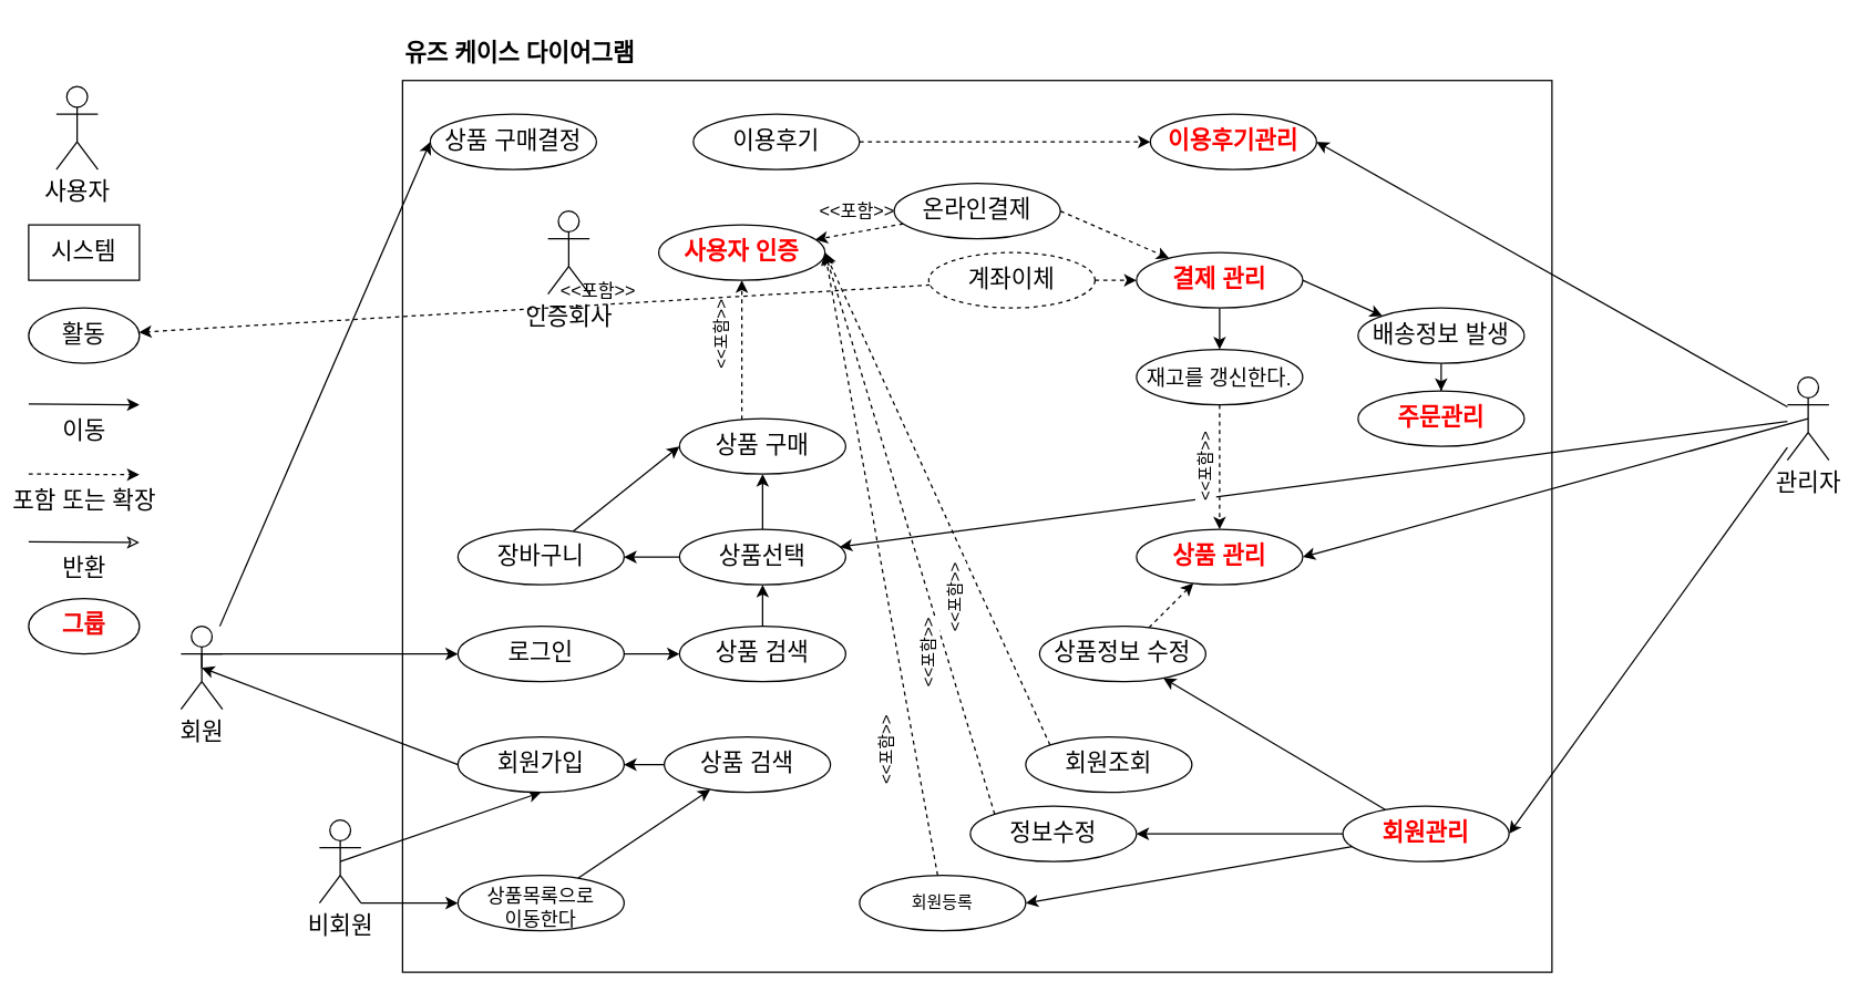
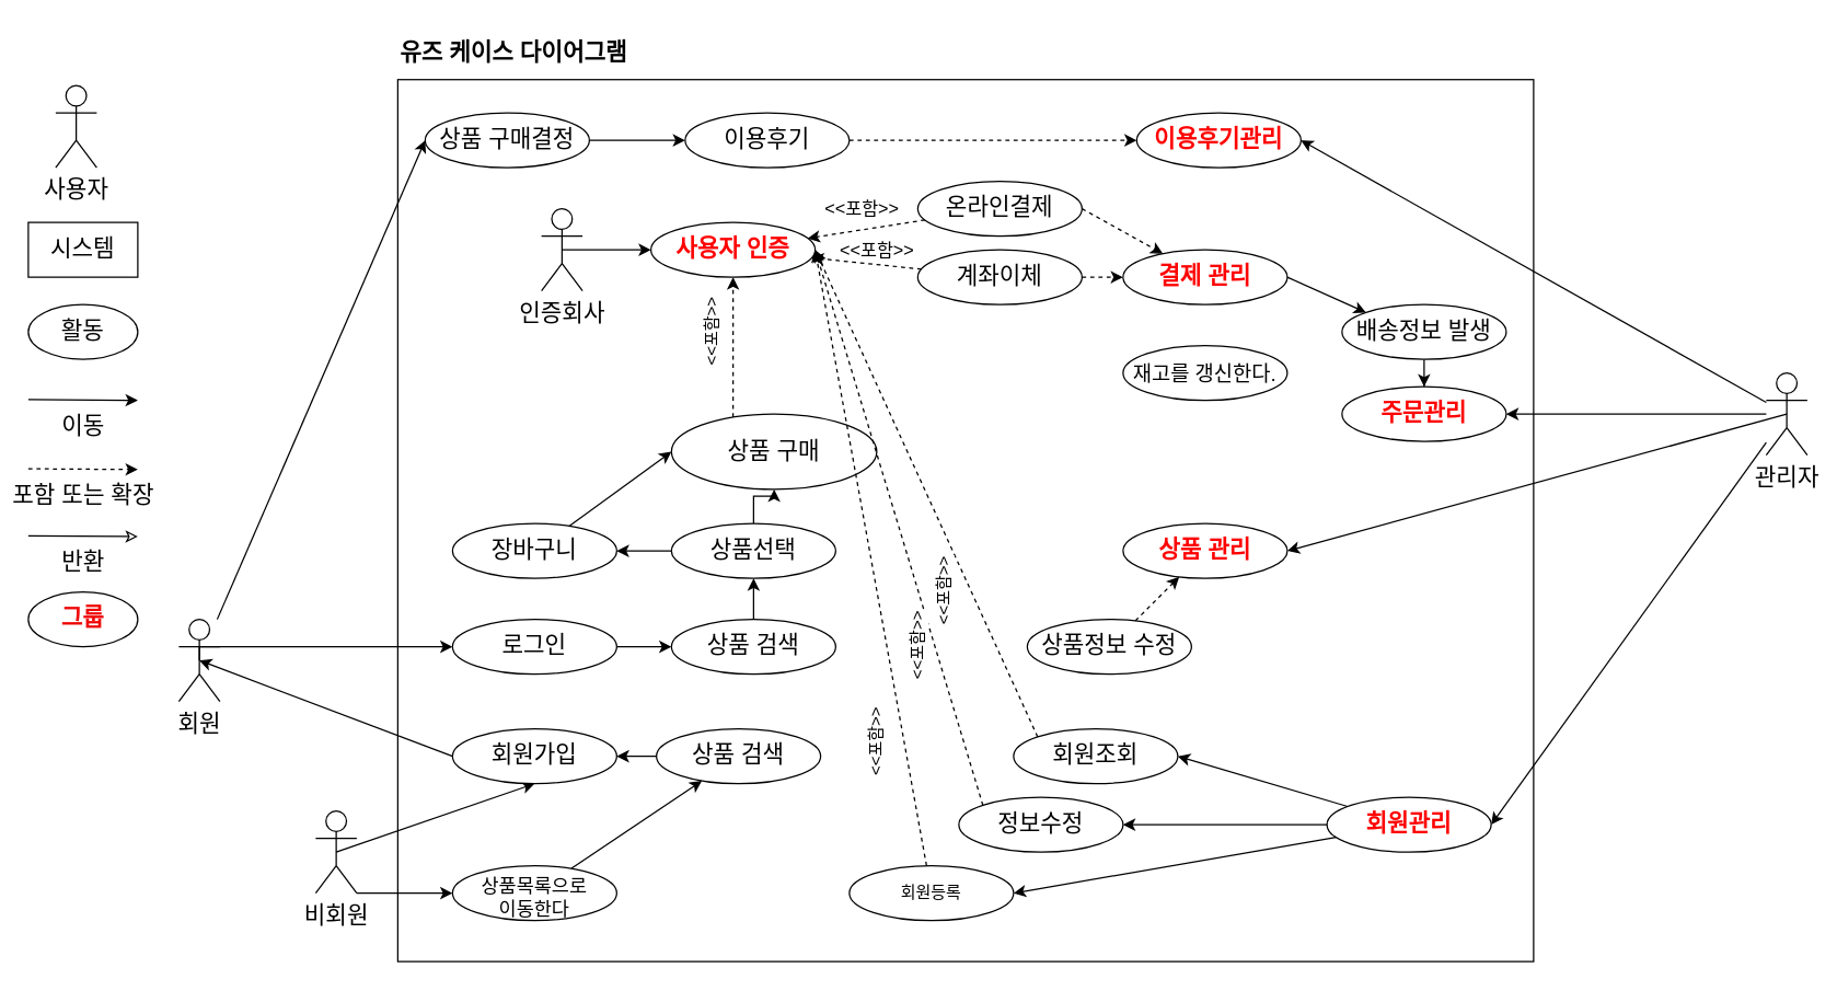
  <mxCell id="0" />
  <mxCell id="1" parent="0" />
  <mxCell id="2" value="" style="rounded=0;whiteSpace=wrap;html=1;movable=0;resizable=0;rotatable=0;deletable=0;editable=0;locked=1;connectable=0;" parent="1" vertex="1"><mxGeometry x="290" y="57.679" width="830" height="644.321" as="geometry" /></mxCell>
  <mxCell id="3" style="rounded=0;orthogonalLoop=1;jettySize=auto;html=1;exitX=0.5;exitY=0.5;exitDx=0;exitDy=0;exitPerimeter=0;entryX=1;entryY=0.5;entryDx=0;entryDy=0;fontSize=17;" parent="1" source="7" target="25" edge="1"><mxGeometry relative="1" as="geometry" /></mxCell>
  <mxCell id="4" value="" style="rounded=0;orthogonalLoop=1;jettySize=auto;html=1;entryX=1;entryY=0.5;entryDx=0;entryDy=0;fontSize=17;" parent="1" source="7" target="30" edge="1"><mxGeometry relative="1" as="geometry"><mxPoint x="1070" y="12" as="targetPoint" /></mxGeometry></mxCell>
- <mxCell id="5" value="" style="rounded=0;orthogonalLoop=1;jettySize=auto;html=1;fontSize=17;" parent="1" source="7" target="22" edge="1"><mxGeometry relative="1" as="geometry"><mxPoint x="1045" y="602" as="targetPoint" /></mxGeometry></mxCell>
+ <mxCell id="5" value="" style="rounded=0;orthogonalLoop=1;jettySize=auto;html=1;entryX=1;entryY=0.5;entryDx=0;entryDy=0;fontSize=17;" parent="1" source="7" target="48" edge="1"><mxGeometry relative="1" as="geometry"><mxPoint x="1045" y="602" as="targetPoint" /></mxGeometry></mxCell>
  <mxCell id="6" value="" style="rounded=0;orthogonalLoop=1;jettySize=auto;html=1;entryX=1;entryY=0.5;entryDx=0;entryDy=0;fontSize=17;" parent="1" source="7" target="53" edge="1"><mxGeometry relative="1" as="geometry"><mxPoint x="1045" y="602" as="targetPoint" /></mxGeometry></mxCell>
  <mxCell id="7" value="관리자" style="shape=umlActor;verticalLabelPosition=bottom;verticalAlign=top;html=1;outlineConnect=0;fontSize=17;" parent="1" vertex="1"><mxGeometry x="1290" y="272" width="30" height="60" as="geometry" /></mxCell>
  <mxCell id="8" style="rounded=0;orthogonalLoop=1;jettySize=auto;html=1;exitX=0.5;exitY=0.5;exitDx=0;exitDy=0;exitPerimeter=0;entryX=0.5;entryY=1;entryDx=0;entryDy=0;fontSize=17;" parent="1" source="10" target="15" edge="1"><mxGeometry relative="1" as="geometry" /></mxCell>
  <mxCell id="9" value="" style="edgeStyle=orthogonalEdgeStyle;rounded=0;orthogonalLoop=1;jettySize=auto;html=1;entryX=0;entryY=0.5;entryDx=0;entryDy=0;fontSize=17;" parent="1" source="10" target="27" edge="1"><mxGeometry relative="1" as="geometry"><Array as="points"><mxPoint x="320" y="652" /><mxPoint x="320" y="652" /></Array></mxGeometry></mxCell>
  <mxCell id="10" value="비회원" style="shape=umlActor;verticalLabelPosition=bottom;verticalAlign=top;html=1;outlineConnect=0;fontSize=17;" parent="1" vertex="1"><mxGeometry x="230" y="592" width="30" height="60" as="geometry" /></mxCell>
  <mxCell id="11" style="edgeStyle=orthogonalEdgeStyle;rounded=0;orthogonalLoop=1;jettySize=auto;html=1;exitX=0.5;exitY=0.5;exitDx=0;exitDy=0;exitPerimeter=0;entryX=0;entryY=0.5;entryDx=0;entryDy=0;fontSize=17;" parent="1" source="13" target="17" edge="1"><mxGeometry relative="1" as="geometry"><Array as="points"><mxPoint x="145" y="472" /></Array></mxGeometry></mxCell>
  <mxCell id="12" value="" style="rounded=0;orthogonalLoop=1;jettySize=auto;html=1;entryX=0;entryY=0.5;entryDx=0;entryDy=0;fontSize=17;" parent="1" source="13" target="29" edge="1"><mxGeometry relative="1" as="geometry"><mxPoint x="350" y="137" as="targetPoint" /></mxGeometry></mxCell>
  <mxCell id="13" value="회원" style="shape=umlActor;verticalLabelPosition=bottom;verticalAlign=top;html=1;outlineConnect=0;fontSize=17;" parent="1" vertex="1"><mxGeometry x="130" y="452" width="30" height="60" as="geometry" /></mxCell>
  <mxCell id="14" style="rounded=0;orthogonalLoop=1;jettySize=auto;html=1;exitX=0;exitY=0.5;exitDx=0;exitDy=0;entryX=0.5;entryY=0.5;entryDx=0;entryDy=0;entryPerimeter=0;fontSize=17;" parent="1" source="15" target="13" edge="1"><mxGeometry relative="1" as="geometry"><mxPoint x="230" y="622" as="targetPoint" /></mxGeometry></mxCell>
  <mxCell id="15" value="회원가입" style="ellipse;whiteSpace=wrap;html=1;fontSize=17;" parent="1" vertex="1"><mxGeometry x="330" y="532" width="120" height="40" as="geometry" /></mxCell>
  <mxCell id="16" value="" style="edgeStyle=orthogonalEdgeStyle;rounded=0;orthogonalLoop=1;jettySize=auto;html=1;fontSize=17;" parent="1" source="17" target="19" edge="1"><mxGeometry relative="1" as="geometry" /></mxCell>
  <mxCell id="17" value="로그인" style="ellipse;whiteSpace=wrap;html=1;fontSize=17;" parent="1" vertex="1"><mxGeometry x="330" y="452" width="120" height="40" as="geometry" /></mxCell>
  <mxCell id="18" value="" style="edgeStyle=orthogonalEdgeStyle;rounded=0;orthogonalLoop=1;jettySize=auto;html=1;fontSize=17;" parent="1" source="19" target="22" edge="1"><mxGeometry relative="1" as="geometry" /></mxCell>
  <mxCell id="19" value="상품 검색" style="ellipse;whiteSpace=wrap;html=1;fontSize=17;" parent="1" vertex="1"><mxGeometry x="490" y="452" width="120" height="40" as="geometry" /></mxCell>
  <mxCell id="20" value="" style="edgeStyle=orthogonalEdgeStyle;rounded=0;orthogonalLoop=1;jettySize=auto;html=1;fontSize=17;" parent="1" source="22" target="24" edge="1"><mxGeometry relative="1" as="geometry" /></mxCell>
  <mxCell id="21" value="" style="edgeStyle=orthogonalEdgeStyle;rounded=0;orthogonalLoop=1;jettySize=auto;html=1;fontSize=17;" parent="1" source="22" target="32" edge="1"><mxGeometry relative="1" as="geometry" /></mxCell>
  <mxCell id="22" value="상품선택" style="ellipse;whiteSpace=wrap;html=1;fontSize=17;" parent="1" vertex="1"><mxGeometry x="490" y="382" width="120" height="40" as="geometry" /></mxCell>
  <mxCell id="23" value="&amp;lt;&amp;lt;포함&amp;gt;&amp;gt;" style="edgeStyle=orthogonalEdgeStyle;rounded=0;orthogonalLoop=1;jettySize=auto;dashed=1;entryX=0.5;entryY=1;entryDx=0;entryDy=0;html=1;labelPosition=center;verticalLabelPosition=middle;align=center;verticalAlign=middle;horizontal=0;fontSize=12;" parent="1" source="24" target="34" edge="1"><mxGeometry x="0.205" y="15" relative="1" as="geometry"><mxPoint x="550" y="222" as="targetPoint" /><mxPoint as="offset" /><Array as="points"><mxPoint x="535" y="282" /><mxPoint x="535" y="282" /></Array></mxGeometry></mxCell>
- <mxCell id="24" value="상품 구매" style="ellipse;whiteSpace=wrap;html=1;fontSize=17;" parent="1" vertex="1"><mxGeometry x="490" y="302" width="120" height="40" as="geometry" /></mxCell>
+ <mxCell id="24" value="상품 구매" style="ellipse;whiteSpace=wrap;html=1;fontSize=17;" parent="1" vertex="1"><mxGeometry x="490" y="302" width="150" height="55" as="geometry" /></mxCell>
  <mxCell id="25" value="상품 관리" style="ellipse;whiteSpace=wrap;html=1;fontColor=#FF0000;fontStyle=1;fontSize=17;" parent="1" vertex="1"><mxGeometry x="820" y="382" width="120" height="40" as="geometry" /></mxCell>
  <mxCell id="26" value="" style="rounded=0;orthogonalLoop=1;jettySize=auto;html=1;fontSize=17;" parent="1" source="27" target="67" edge="1"><mxGeometry relative="1" as="geometry" /></mxCell>
  <mxCell id="27" value="상품목록으로&lt;br style=&quot;font-size: 14px;&quot;&gt;이동한다" style="ellipse;whiteSpace=wrap;html=1;verticalAlign=top;strokeColor=default;fontSize=14;" parent="1" vertex="1"><mxGeometry x="330" y="632" width="120" height="40" as="geometry" /></mxCell>
+ <mxCell id="28" value="" style="edgeStyle=orthogonalEdgeStyle;rounded=0;orthogonalLoop=1;jettySize=auto;html=1;fontSize=17;" parent="1" source="29" target="73" edge="1"><mxGeometry relative="1" as="geometry" /></mxCell>
  <mxCell id="29" value="상품 구매결정" style="ellipse;whiteSpace=wrap;html=1;fontSize=17;" parent="1" vertex="1"><mxGeometry x="310" y="82" width="120" height="40" as="geometry" /></mxCell>
  <mxCell id="30" value="이용후기관리" style="ellipse;whiteSpace=wrap;html=1;fontColor=#FF0000;fontStyle=1;fontSize=17;" parent="1" vertex="1"><mxGeometry x="830" y="82" width="120" height="40" as="geometry" /></mxCell>
  <mxCell id="31" value="" style="rounded=0;orthogonalLoop=1;jettySize=auto;html=1;entryX=0;entryY=0.5;entryDx=0;entryDy=0;fontSize=17;" parent="1" source="32" target="24" edge="1"><mxGeometry relative="1" as="geometry"><mxPoint x="430" y="72" as="targetPoint" /></mxGeometry></mxCell>
  <mxCell id="32" value="장바구니" style="ellipse;whiteSpace=wrap;html=1;fontSize=17;" parent="1" vertex="1"><mxGeometry x="330" y="382" width="120" height="40" as="geometry" /></mxCell>
+ <mxCell id="33" value="" style="edgeStyle=orthogonalEdgeStyle;rounded=0;orthogonalLoop=1;jettySize=auto;html=1;entryX=0;entryY=0.5;entryDx=0;entryDy=0;exitX=0.5;exitY=0.5;exitDx=0;exitDy=0;exitPerimeter=0;fontSize=17;" parent="1" source="69" target="34" edge="1"><mxGeometry relative="1" as="geometry"><mxPoint x="400" y="202" as="targetPoint" /><Array as="points" /></mxGeometry></mxCell>
  <mxCell id="34" value="사용자 인증" style="ellipse;whiteSpace=wrap;html=1;movable=1;resizable=1;rotatable=1;deletable=1;editable=1;locked=0;connectable=1;fontColor=#FF0000;fontStyle=1;fontSize=17;" parent="1" vertex="1"><mxGeometry x="475" y="162" width="120" height="40" as="geometry" /></mxCell>
  <mxCell id="35" value="&amp;lt;&amp;lt;포함&amp;gt;&amp;gt;" style="rounded=0;orthogonalLoop=1;jettySize=auto;html=1;dashed=1;fontSize=13;" parent="1" source="37" target="34" edge="1"><mxGeometry x="0.003" y="-15" relative="1" as="geometry"><mxPoint as="offset" /></mxGeometry></mxCell>
  <mxCell id="36" value="" style="rounded=0;orthogonalLoop=1;jettySize=auto;html=1;dashed=1;exitX=1;exitY=0.5;exitDx=0;exitDy=0;fontSize=17;" parent="1" source="37" target="42" edge="1"><mxGeometry relative="1" as="geometry" /></mxCell>
- <mxCell id="37" value="온라인결제" style="ellipse;whiteSpace=wrap;html=1;movable=1;resizable=1;rotatable=1;deletable=1;editable=1;locked=0;connectable=1;fontSize=17;" parent="1" vertex="1"><mxGeometry x="645" y="132" width="120" height="40" as="geometry" /></mxCell>
- <mxCell id="38" value="&amp;lt;&amp;lt;포함&amp;gt;&amp;gt;" style="rounded=0;orthogonalLoop=1;jettySize=auto;html=1;dashed=1;fontSize=13;" parent="1" source="39" target="60" edge="1"><mxGeometry x="-0.16" y="-11" relative="1" as="geometry"><mxPoint as="offset" /></mxGeometry></mxCell>
- <mxCell id="39" value="계좌이체" style="ellipse;whiteSpace=wrap;html=1;movable=1;resizable=1;rotatable=1;deletable=1;editable=1;locked=0;connectable=1;fontSize=17;dashed=1;" parent="1" vertex="1"><mxGeometry x="670" y="182" width="120" height="40" as="geometry" /></mxCell>
- <mxCell id="40" value="" style="edgeStyle=orthogonalEdgeStyle;rounded=0;orthogonalLoop=1;jettySize=auto;html=1;fontSize=17;" parent="1" source="42" target="45" edge="1"><mxGeometry relative="1" as="geometry" /></mxCell>
+ <mxCell id="37" value="온라인결제" style="ellipse;whiteSpace=wrap;html=1;movable=1;resizable=1;rotatable=1;deletable=1;editable=1;locked=0;connectable=1;fontSize=17;" parent="1" vertex="1"><mxGeometry x="670" y="132" width="120" height="40" as="geometry" /></mxCell>
+ <mxCell id="38" value="&amp;lt;&amp;lt;포함&amp;gt;&amp;gt;" style="rounded=0;orthogonalLoop=1;jettySize=auto;html=1;dashed=1;fontSize=13;" parent="1" source="39" target="34" edge="1"><mxGeometry x="-0.16" y="-11" relative="1" as="geometry"><mxPoint as="offset" /></mxGeometry></mxCell>
+ <mxCell id="39" value="계좌이체" style="ellipse;whiteSpace=wrap;html=1;movable=1;resizable=1;rotatable=1;deletable=1;editable=1;locked=0;connectable=1;fontSize=17;" parent="1" vertex="1"><mxGeometry x="670" y="182" width="120" height="40" as="geometry" /></mxCell>
  <mxCell id="41" value="" style="rounded=0;orthogonalLoop=1;jettySize=auto;html=1;exitX=1;exitY=0.5;exitDx=0;exitDy=0;entryX=0;entryY=0;entryDx=0;entryDy=0;fontSize=17;" parent="1" source="42" target="70" edge="1"><mxGeometry relative="1" as="geometry" /></mxCell>
  <mxCell id="42" value="결제 관리" style="ellipse;whiteSpace=wrap;html=1;movable=1;resizable=1;rotatable=1;deletable=1;editable=1;locked=0;connectable=1;fontColor=#FF0000;fontStyle=1;fontSize=17;" parent="1" vertex="1"><mxGeometry x="820" y="182" width="120" height="40" as="geometry" /></mxCell>
  <mxCell id="43" value="" style="endArrow=classic;html=1;rounded=0;entryX=0;entryY=0.5;entryDx=0;entryDy=0;exitX=1;exitY=0.5;exitDx=0;exitDy=0;dashed=1;fontSize=17;" parent="1" source="39" target="42" edge="1"><mxGeometry width="50" height="50" relative="1" as="geometry"><mxPoint x="540" y="322" as="sourcePoint" /><mxPoint x="590" y="272" as="targetPoint" /></mxGeometry></mxCell>
- <mxCell id="44" value="&amp;lt;&amp;lt;포함&amp;gt;&amp;gt;" style="edgeStyle=orthogonalEdgeStyle;rounded=0;orthogonalLoop=1;jettySize=auto;html=1;dashed=1;horizontal=0;fontSize=12;" parent="1" source="45" target="25" edge="1"><mxGeometry y="-10" relative="1" as="geometry"><mxPoint as="offset" /></mxGeometry></mxCell>
  <mxCell id="45" value="재고를 갱신한다." style="ellipse;whiteSpace=wrap;html=1;fontSize=15;" parent="1" vertex="1"><mxGeometry x="820" y="252" width="120" height="40" as="geometry" /></mxCell>
  <mxCell id="46" value="" style="rounded=0;orthogonalLoop=1;jettySize=auto;html=1;dashed=1;fontSize=17;" parent="1" source="47" target="25" edge="1"><mxGeometry relative="1" as="geometry" /></mxCell>
  <mxCell id="47" value="상품정보 수정" style="ellipse;whiteSpace=wrap;html=1;fontSize=17;" parent="1" vertex="1"><mxGeometry x="750" y="452" width="120" height="40" as="geometry" /></mxCell>
  <mxCell id="48" value="주문관리" style="ellipse;whiteSpace=wrap;html=1;fontColor=#FF0000;fontStyle=1;fontSize=17;" parent="1" vertex="1"><mxGeometry y="282" width="120" height="40" as="geometry" x="980" /></mxCell>
  <mxCell id="49" value="" style="edgeStyle=orthogonalEdgeStyle;rounded=0;orthogonalLoop=1;jettySize=auto;html=1;fontSize=17;" parent="1" source="70" target="48" edge="1"><mxGeometry relative="1" as="geometry" /></mxCell>
- <mxCell id="50" value="" style="rounded=0;orthogonalLoop=1;jettySize=auto;html=1;fontSize=17;" parent="1" source="53" target="47" edge="1"><mxGeometry relative="1" as="geometry" /></mxCell>
+ <mxCell id="50" value="" style="rounded=0;orthogonalLoop=1;jettySize=auto;html=1;entryX=1;entryY=0.5;entryDx=0;entryDy=0;fontSize=17;" parent="1" source="53" target="72" edge="1"><mxGeometry relative="1" as="geometry" /></mxCell>
  <mxCell id="51" value="" style="rounded=0;orthogonalLoop=1;jettySize=auto;html=1;entryX=1;entryY=0.5;entryDx=0;entryDy=0;fontSize=17;" parent="1" source="53" target="54" edge="1"><mxGeometry relative="1" as="geometry" /></mxCell>
  <mxCell id="52" value="" style="rounded=0;orthogonalLoop=1;jettySize=auto;html=1;entryX=1;entryY=0.5;entryDx=0;entryDy=0;fontSize=17;" parent="1" source="53" target="71" edge="1"><mxGeometry relative="1" as="geometry"><mxPoint x="945" y="722" as="targetPoint" /></mxGeometry></mxCell>
  <mxCell id="53" value="회원관리" style="ellipse;whiteSpace=wrap;html=1;fontColor=#FF0000;fontStyle=1;fontSize=17;" parent="1" vertex="1"><mxGeometry x="969" y="582" width="120" height="40" as="geometry" /></mxCell>
  <mxCell id="54" value="정보수정" style="ellipse;whiteSpace=wrap;html=1;fontColor=#000000;fontStyle=0;fontSize=17;" parent="1" vertex="1"><mxGeometry x="700" y="582" width="120" height="40" as="geometry" /></mxCell>
  <mxCell id="55" value="&amp;lt;&amp;lt;포함&amp;gt;&amp;gt;" style="rounded=0;orthogonalLoop=1;jettySize=auto;html=1;entryX=1;entryY=0.5;entryDx=0;entryDy=0;dashed=1;horizontal=0;fontSize=12;" parent="1" source="71" target="34" edge="1"><mxGeometry x="-0.584" y="20" relative="1" as="geometry"><mxPoint x="560" y="652" as="targetPoint" /><mxPoint as="offset" /></mxGeometry></mxCell>
  <mxCell id="56" value="" style="group;fontSize=17;" parent="1" vertex="1" connectable="0"><mxGeometry x="20" y="62" width="80" height="410" as="geometry" /></mxCell>
  <mxCell id="57" value="사용자" style="shape=umlActor;verticalLabelPosition=bottom;verticalAlign=top;html=1;outlineConnect=0;fontSize=17;" parent="56" vertex="1"><mxGeometry x="20" width="30" height="60" as="geometry" /></mxCell>
  <mxCell id="58" value="이동" style="endArrow=classic;html=1;rounded=0;fontSize=17;" parent="56" edge="1"><mxGeometry x="0.003" y="-20" width="50" height="50" relative="1" as="geometry"><mxPoint y="229.47" as="sourcePoint" /><mxPoint x="80" y="230" as="targetPoint" /><mxPoint as="offset" /></mxGeometry></mxCell>
  <mxCell id="59" value="시스템" style="rounded=0;whiteSpace=wrap;html=1;fontSize=17;" parent="56" vertex="1"><mxGeometry y="100" width="80" height="40" as="geometry" /></mxCell>
  <mxCell id="60" value="활동" style="ellipse;whiteSpace=wrap;html=1;fontSize=17;" parent="56" vertex="1"><mxGeometry y="160" width="80" height="40" as="geometry" /></mxCell>
  <mxCell id="61" value="포함 또는 확장" style="endArrow=classic;html=1;rounded=0;dashed=1;fontSize=17;" parent="56" edge="1"><mxGeometry x="0.003" y="-20" width="50" height="50" relative="1" as="geometry"><mxPoint y="280" as="sourcePoint" /><mxPoint x="80" y="280.53" as="targetPoint" /><mxPoint as="offset" /></mxGeometry></mxCell>
  <mxCell id="62" value="반환" style="endArrow=classic;html=1;rounded=0;endFill=0;fontSize=17;" parent="56" edge="1"><mxGeometry x="0.003" y="-20" width="50" height="50" relative="1" as="geometry"><mxPoint y="328.95" as="sourcePoint" /><mxPoint x="80" y="329.48" as="targetPoint" /><mxPoint as="offset" /></mxGeometry></mxCell>
  <mxCell id="63" value="그룹" style="ellipse;whiteSpace=wrap;html=1;fontSize=17;fontStyle=1;fontColor=#ef0606;" parent="56" vertex="1"><mxGeometry y="370" width="80" height="40" as="geometry" /></mxCell>
  <mxCell id="64" value="&amp;lt;&amp;lt;포함&amp;gt;&amp;gt;" style="endArrow=classic;html=1;rounded=0;entryX=1;entryY=0.5;entryDx=0;entryDy=0;exitX=0;exitY=0;exitDx=0;exitDy=0;dashed=1;horizontal=0;fontSize=12;" parent="1" source="72" target="34" edge="1"><mxGeometry x="-0.364" y="17" width="50" height="50" relative="1" as="geometry"><mxPoint x="760" y="512" as="sourcePoint" /><mxPoint x="810" y="462" as="targetPoint" /><mxPoint x="-1" as="offset" /></mxGeometry></mxCell>
  <mxCell id="65" value="&amp;lt;&amp;lt;포함&amp;gt;&amp;gt;" style="endArrow=classic;html=1;rounded=0;entryX=1;entryY=0.5;entryDx=0;entryDy=0;exitX=0;exitY=0;exitDx=0;exitDy=0;dashed=1;horizontal=0;fontSize=12;" parent="1" source="54" target="34" edge="1"><mxGeometry x="-0.412" y="12" width="50" height="50" relative="1" as="geometry"><mxPoint x="760" y="512" as="sourcePoint" /><mxPoint x="810" y="462" as="targetPoint" /><mxPoint as="offset" /></mxGeometry></mxCell>
  <mxCell id="66" value="" style="edgeStyle=orthogonalEdgeStyle;rounded=0;orthogonalLoop=1;jettySize=auto;html=1;fontSize=17;" parent="1" source="67" target="15" edge="1"><mxGeometry relative="1" as="geometry" /></mxCell>
  <mxCell id="67" value="상품 검색" style="ellipse;whiteSpace=wrap;html=1;fontSize=17;" parent="1" vertex="1"><mxGeometry x="479" y="532" width="120" height="40" as="geometry" /></mxCell>
  <mxCell id="68" value="유즈 케이스 다이어그램&lt;br style=&quot;font-size: 17px;&quot;&gt;" style="text;html=1;strokeColor=none;fillColor=none;align=left;verticalAlign=middle;whiteSpace=wrap;rounded=0;fontSize=17;fontStyle=1;movable=1;resizable=1;rotatable=1;deletable=1;editable=1;locked=0;connectable=1;" parent="1" vertex="1"><mxGeometry x="290" y="20.89" width="390" height="36.79" as="geometry" /></mxCell>
  <mxCell id="69" value="인증회사" style="shape=umlActor;verticalLabelPosition=bottom;verticalAlign=top;html=1;outlineConnect=0;fontSize=17;" parent="1" vertex="1"><mxGeometry x="395" y="152" width="30" height="60" as="geometry" /></mxCell>
  <mxCell id="70" value="배송정보 발생" style="ellipse;whiteSpace=wrap;html=1;fontSize=17;" parent="1" vertex="1"><mxGeometry y="222" width="120" height="40" as="geometry" x="980" /></mxCell>
  <mxCell id="71" value="회원등록" style="ellipse;whiteSpace=wrap;html=1;fontColor=#000000;fontStyle=0;movable=0;resizable=0;rotatable=0;deletable=0;editable=0;locked=1;connectable=0;" parent="1" vertex="1"><mxGeometry x="620" y="632" width="120" height="40" as="geometry" /></mxCell>
  <mxCell id="72" value="회원조회" style="ellipse;whiteSpace=wrap;html=1;fontColor=#000000;fontStyle=0;movable=1;resizable=1;rotatable=1;deletable=1;editable=1;locked=0;connectable=1;fontSize=17;" parent="1" vertex="1"><mxGeometry x="740" y="532" width="120" height="40" as="geometry" /></mxCell>
  <mxCell id="73" value="&lt;font color=&quot;#000000&quot; style=&quot;font-size: 17px;&quot;&gt;이용후기&lt;/font&gt;" style="ellipse;whiteSpace=wrap;html=1;fontColor=#FF0000;fontStyle=0;fontSize=17;" parent="1" vertex="1"><mxGeometry x="500" y="82" width="120" height="40" as="geometry" /></mxCell>
  <mxCell id="74" value="" style="endArrow=classic;html=1;rounded=0;entryX=0;entryY=0.5;entryDx=0;entryDy=0;exitX=1;exitY=0.5;exitDx=0;exitDy=0;dashed=1;fontSize=17;" parent="1" source="73" target="30" edge="1"><mxGeometry width="50" height="50" relative="1" as="geometry"><mxPoint x="540" y="382" as="sourcePoint" /><mxPoint x="590" y="332" as="targetPoint" /></mxGeometry></mxCell>
